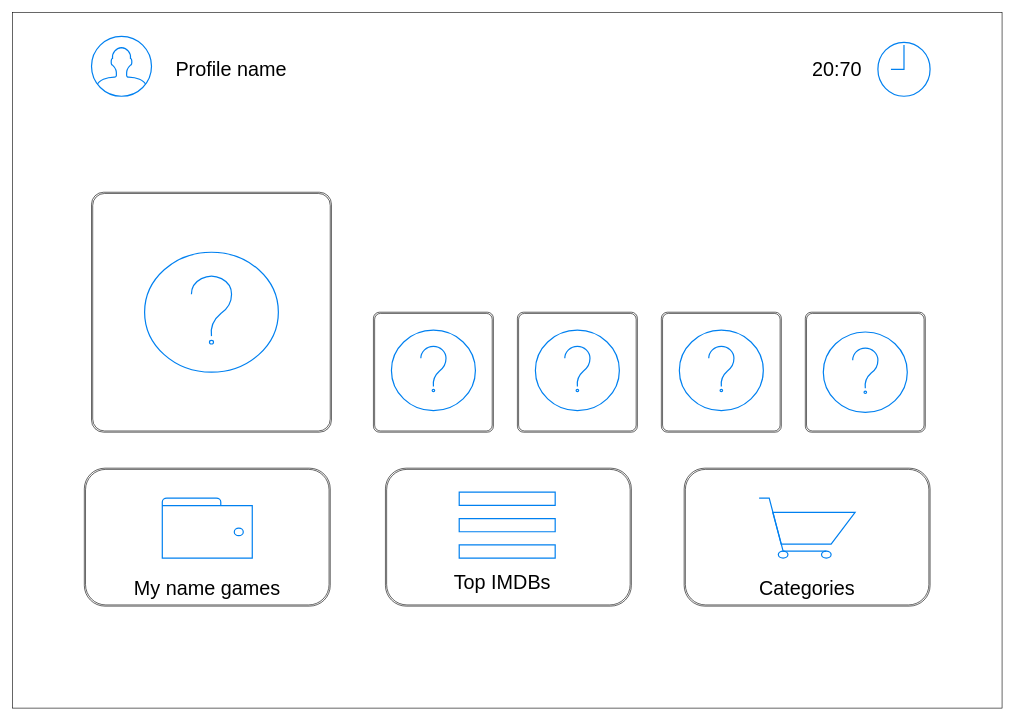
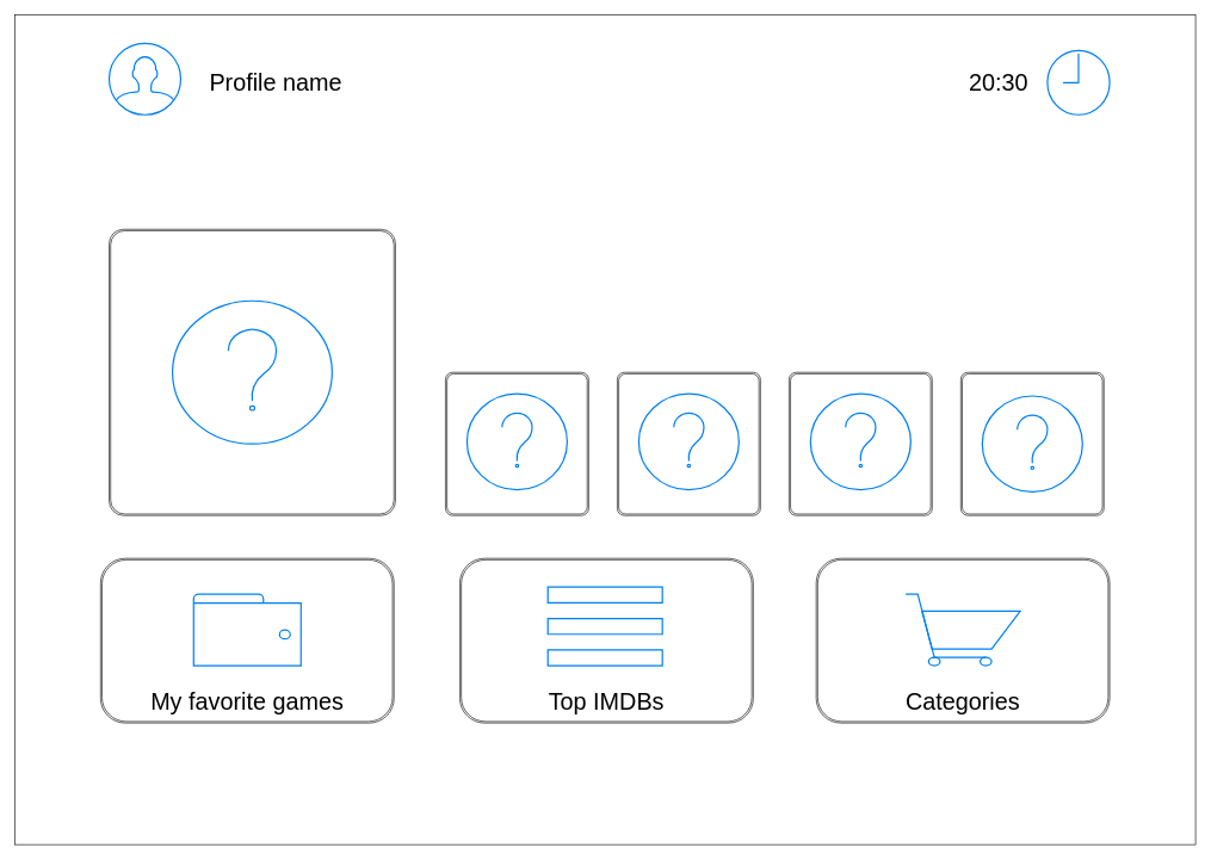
  <mxCell id="0" />
  <mxCell id="1" parent="0" />
  <mxCell id="2" value="" style="rounded=0;whiteSpace=wrap;html=1;" parent="1" vertex="1"><mxGeometry width="1650" height="1160" as="geometry" x="20" y="20" /></mxCell>
  <mxCell id="3" value="" style="shape=ext;double=1;rounded=1;whiteSpace=wrap;html=1;arcSize=5;" parent="1" vertex="1"><mxGeometry x="152" y="320" width="400" height="400" as="geometry" /></mxCell>
  <mxCell id="4" value="" style="shape=ext;double=1;rounded=1;whiteSpace=wrap;html=1;arcSize=5;" parent="1" vertex="1"><mxGeometry x="622" y="520" width="200" height="200" as="geometry" /></mxCell>
  <mxCell id="5" value="" style="shape=ext;double=1;rounded=1;whiteSpace=wrap;html=1;arcSize=5;" parent="1" vertex="1"><mxGeometry x="862" y="520" width="200" height="200" as="geometry" /></mxCell>
  <mxCell id="6" value="" style="shape=ext;double=1;rounded=1;whiteSpace=wrap;html=1;arcSize=5;" parent="1" vertex="1"><mxGeometry x="1102" y="520" width="200" height="200" as="geometry" /></mxCell>
  <mxCell id="7" value="" style="shape=ext;double=1;rounded=1;whiteSpace=wrap;html=1;arcSize=5;" parent="1" vertex="1"><mxGeometry x="1342" y="520" width="200" height="200" as="geometry" /></mxCell>
  <mxCell id="8" value="" style="shape=ext;double=1;rounded=1;whiteSpace=wrap;html=1;" parent="1" vertex="1"><mxGeometry x="140" y="780" width="410" height="230" as="geometry" /></mxCell>
  <mxCell id="9" value="" style="shape=ext;double=1;rounded=1;whiteSpace=wrap;html=1;" parent="1" vertex="1"><mxGeometry x="642" y="780" width="410" height="230" as="geometry" /></mxCell>
  <mxCell id="10" value="" style="shape=ext;double=1;rounded=1;whiteSpace=wrap;html=1;" parent="1" vertex="1"><mxGeometry x="1140" y="780" width="410" height="230" as="geometry" /></mxCell>
  <mxCell id="11" value="" style="html=1;verticalLabelPosition=bottom;align=center;labelBackgroundColor=#ffffff;verticalAlign=top;strokeWidth=2;strokeColor=#0080F0;shadow=0;dashed=0;shape=mxgraph.ios7.icons.clock;" parent="1" vertex="1"><mxGeometry x="1463" y="70" width="87" height="90" as="geometry" /></mxCell>
  <mxCell id="12" value="" style="html=1;verticalLabelPosition=bottom;align=center;labelBackgroundColor=#ffffff;verticalAlign=top;strokeWidth=2;strokeColor=#0080F0;shadow=0;dashed=0;shape=mxgraph.ios7.icons.user;" parent="1" vertex="1"><mxGeometry x="152" y="60" width="100" height="100" as="geometry" /></mxCell>
  <mxCell id="13" value="Profile name" style="text;html=1;strokeColor=none;fillColor=none;align=center;verticalAlign=middle;whiteSpace=wrap;rounded=0;fontSize=33;" parent="1" vertex="1"><mxGeometry x="260" y="100" width="250" height="30" as="geometry" /></mxCell>
- <mxCell id="14" value="20:70" style="text;html=1;strokeColor=none;fillColor=none;align=center;verticalAlign=middle;whiteSpace=wrap;rounded=0;fontSize=33;" parent="1" vertex="1"><mxGeometry x="1270" y="100" width="250" height="30" as="geometry" /></mxCell>
- <mxCell id="15" value="My name games" style="text;html=1;strokeColor=none;fillColor=none;align=center;verticalAlign=middle;whiteSpace=wrap;rounded=0;fontSize=33;" parent="1" vertex="1"><mxGeometry x="160" y="950" width="370" height="60" as="geometry" /></mxCell>
- <mxCell id="16" value="Top IMDBs" style="text;html=1;strokeColor=none;fillColor=none;align=center;verticalAlign=middle;whiteSpace=wrap;rounded=0;fontSize=33;" parent="1" vertex="1"><mxGeometry x="652" y="940" width="370" height="60" as="geometry" /></mxCell>
+ <mxCell id="14" value="20:30" style="text;html=1;strokeColor=none;fillColor=none;align=center;verticalAlign=middle;whiteSpace=wrap;rounded=0;fontSize=33;" parent="1" vertex="1"><mxGeometry x="1270" y="100" width="250" height="30" as="geometry" /></mxCell>
+ <mxCell id="15" value="My favorite games" style="text;html=1;strokeColor=none;fillColor=none;align=center;verticalAlign=middle;whiteSpace=wrap;rounded=0;fontSize=33;" parent="1" vertex="1"><mxGeometry x="160" y="950" width="370" height="60" as="geometry" /></mxCell>
+ <mxCell id="16" value="Top IMDBs" style="text;html=1;strokeColor=none;fillColor=none;align=center;verticalAlign=middle;whiteSpace=wrap;rounded=0;fontSize=33;" parent="1" vertex="1"><mxGeometry x="662" y="950" width="370" height="60" as="geometry" /></mxCell>
  <mxCell id="17" value="Categories" style="text;html=1;strokeColor=none;fillColor=none;align=center;verticalAlign=middle;whiteSpace=wrap;rounded=0;fontSize=33;" parent="1" vertex="1"><mxGeometry x="1160" y="950" width="370" height="60" as="geometry" /></mxCell>
  <mxCell id="18" value="" style="html=1;verticalLabelPosition=bottom;align=center;labelBackgroundColor=#ffffff;verticalAlign=top;strokeWidth=2;strokeColor=#0080F0;shadow=0;dashed=0;shape=mxgraph.ios7.icons.wallet;fontSize=33;" parent="1" vertex="1"><mxGeometry x="270" y="830" width="150" height="100" as="geometry" /></mxCell>
  <mxCell id="19" value="" style="html=1;verticalLabelPosition=bottom;align=center;labelBackgroundColor=#ffffff;verticalAlign=top;strokeWidth=2;strokeColor=#0080F0;shadow=0;dashed=0;shape=mxgraph.ios7.icons.shopping_cart;fontSize=33;" parent="1" vertex="1"><mxGeometry x="1265" y="830" width="160" height="100" as="geometry" /></mxCell>
  <mxCell id="20" value="" style="html=1;verticalLabelPosition=bottom;align=center;labelBackgroundColor=#ffffff;verticalAlign=top;strokeWidth=2;strokeColor=#0080F0;shadow=0;dashed=0;shape=mxgraph.ios7.icons.help;fontSize=33;" parent="1" vertex="1"><mxGeometry x="240.5" y="420" width="223" height="200" as="geometry" /></mxCell>
  <mxCell id="21" value="" style="html=1;verticalLabelPosition=bottom;align=center;labelBackgroundColor=#ffffff;verticalAlign=top;strokeWidth=2;strokeColor=#0080F0;shadow=0;dashed=0;shape=mxgraph.ios7.icons.help;fontSize=33;" parent="1" vertex="1"><mxGeometry x="652" y="550" width="140" height="134" as="geometry" /></mxCell>
  <mxCell id="22" value="" style="html=1;verticalLabelPosition=bottom;align=center;labelBackgroundColor=#ffffff;verticalAlign=top;strokeWidth=2;strokeColor=#0080F0;shadow=0;dashed=0;shape=mxgraph.ios7.icons.help;fontSize=33;" parent="1" vertex="1"><mxGeometry x="892" y="550" width="140" height="134" as="geometry" /></mxCell>
  <mxCell id="23" value="" style="html=1;verticalLabelPosition=bottom;align=center;labelBackgroundColor=#ffffff;verticalAlign=top;strokeWidth=2;strokeColor=#0080F0;shadow=0;dashed=0;shape=mxgraph.ios7.icons.help;fontSize=33;" parent="1" vertex="1"><mxGeometry x="1132" y="550" width="140" height="134" as="geometry" /></mxCell>
  <mxCell id="24" value="" style="html=1;verticalLabelPosition=bottom;align=center;labelBackgroundColor=#ffffff;verticalAlign=top;strokeWidth=2;strokeColor=#0080F0;shadow=0;dashed=0;shape=mxgraph.ios7.icons.help;fontSize=33;" parent="1" vertex="1"><mxGeometry x="1372" y="553" width="140" height="134" as="geometry" /></mxCell>
  <mxCell id="25" value="" style="html=1;verticalLabelPosition=bottom;align=center;labelBackgroundColor=#ffffff;verticalAlign=top;strokeWidth=2;strokeColor=#0080F0;shadow=0;dashed=0;shape=mxgraph.ios7.icons.options;pointerEvents=1;fontSize=33;" parent="1" vertex="1"><mxGeometry x="765" y="820" width="160" height="110" as="geometry" /></mxCell>
